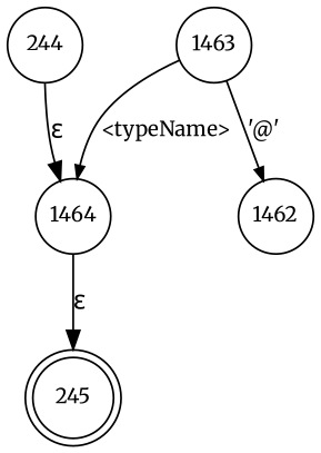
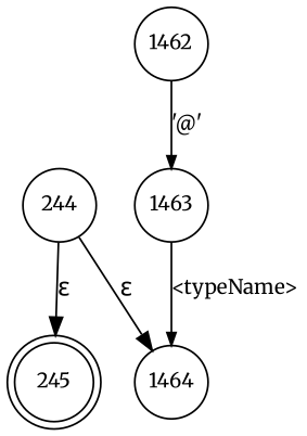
  digraph {
    fontname=Merriweather
    rankdir=TB
    node [fixedsize=true fontname=Merriweather fontsize=11 shape=circle peripheries=1]
    edge [fontname=Merriweather]
    n1 [label=245 shape=doublecircle width=.6 peripheries=""]
    n2 [label=244 width=.55]
    n3 [label=1464 width=.55]
    n4 [label=1462 width=.55]
    n5 [label=1463 width=.55]
    n2 -> n3 [label="&epsilon;"]
-   n3 -> n1 [label="&epsilon;"]
-   n5 -> n4 [arrowhead=normal arrowsize=.7 fontsize=11 label="'@'"]
+   n2 -> n1 [label="&epsilon;"]
+   n4 -> n5 [arrowhead=normal arrowsize=.7 fontsize=11 label="'@'"]
    n5 -> n3 [arrowhead=normal arrowsize=.7 fontsize=11 label="<typeName>"]
  }
